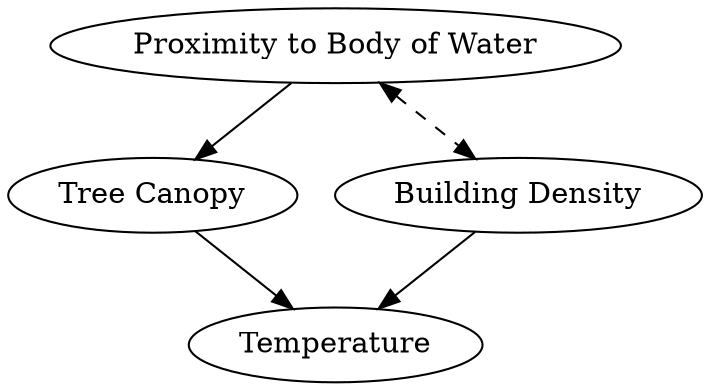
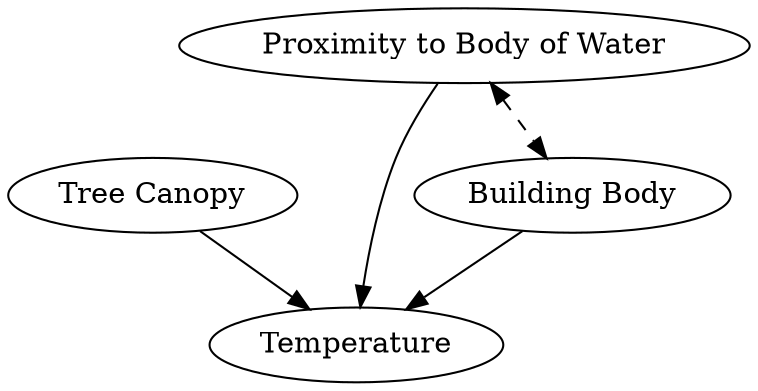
  digraph {
    n1 [label="Tree Canopy"]
    n2 [label=Temperature]
-   n3 [label="Building Density"]
+   n3 [label="Building Body"]
    n4 [label="Proximity to Body of Water"]
    n1 -> n2
    n3 -> n2
-   n4 -> n1
+   n4 -> n2
    n4 -> n3 [arrowtail=normal dir=both style=dashed]
  }
